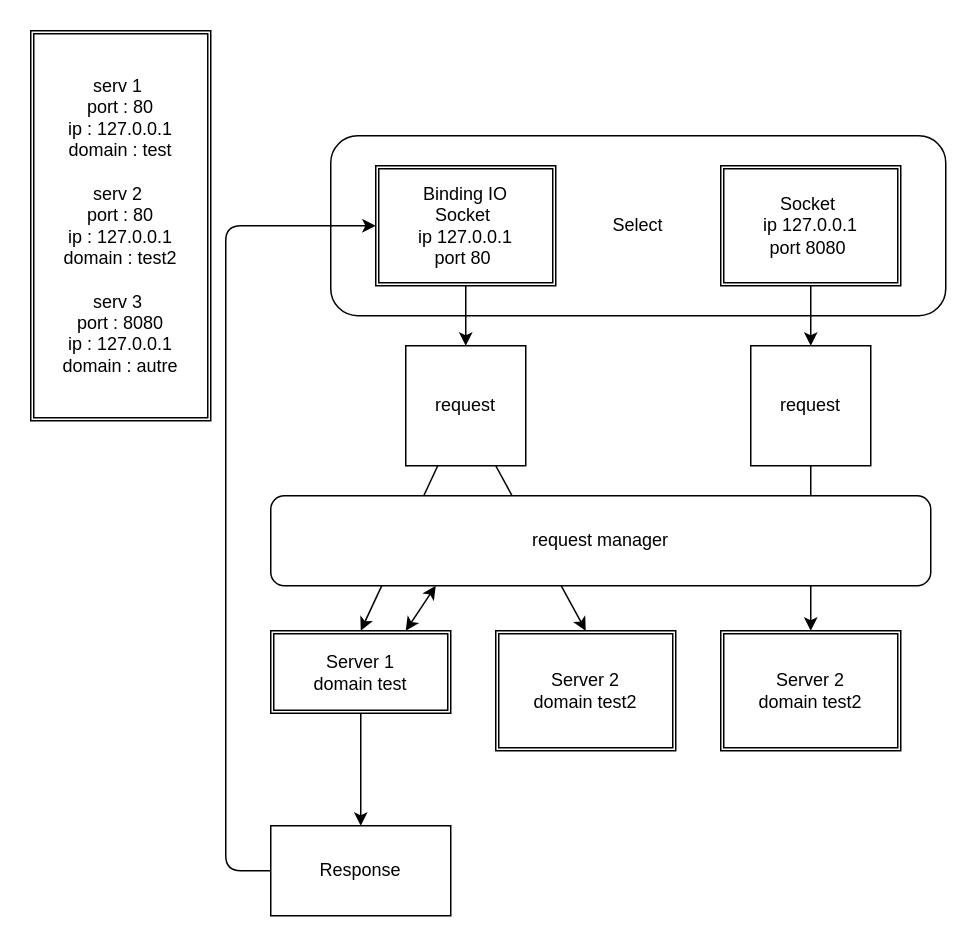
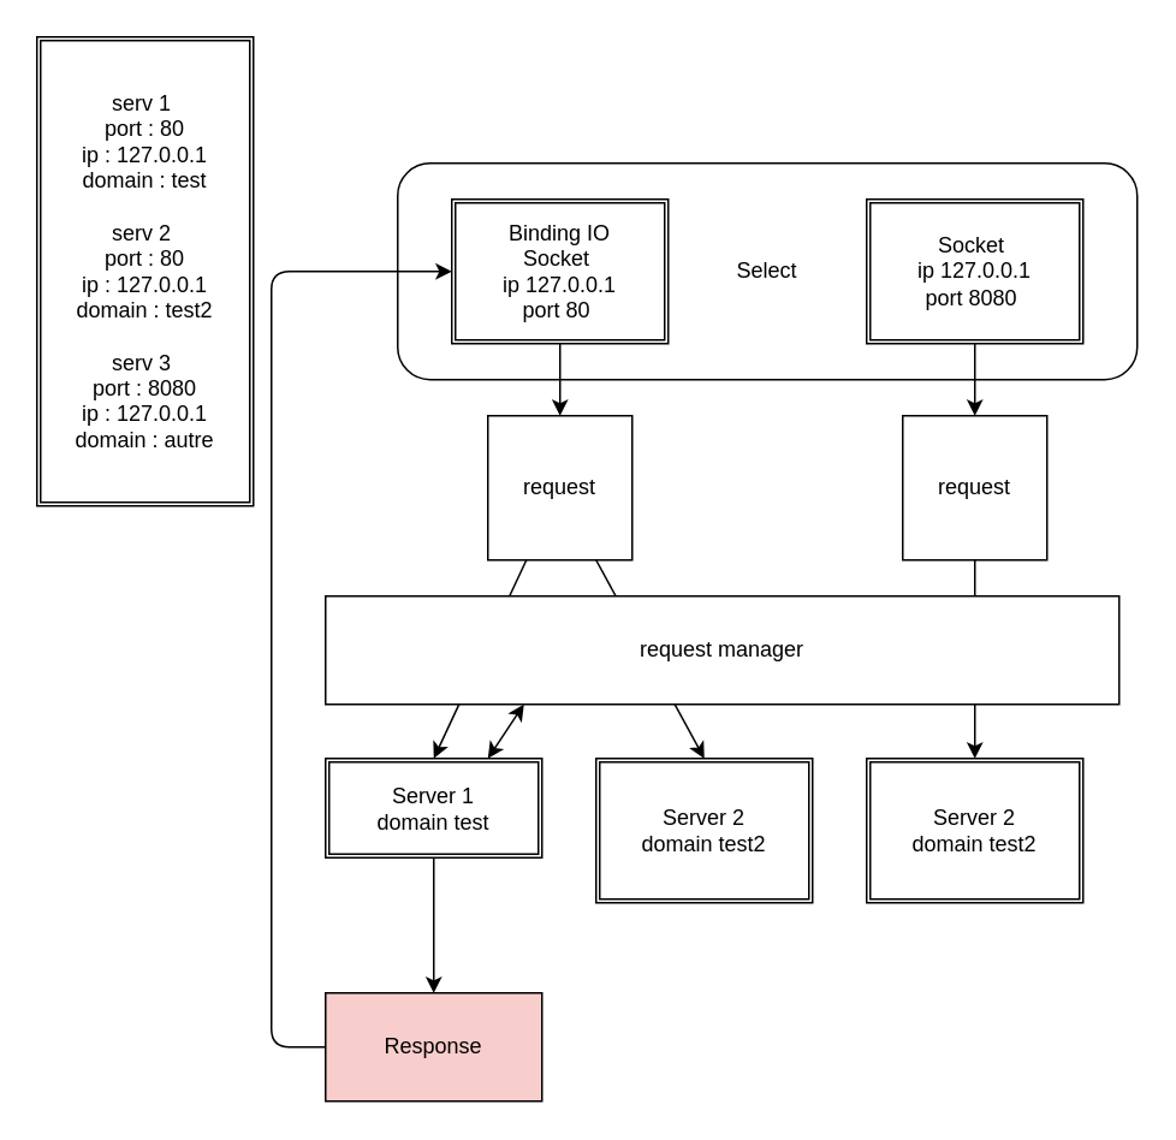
  <mxCell id="0" />
  <mxCell id="1" parent="0" />
  <mxCell id="2" value="Select" style="rounded=1;whiteSpace=wrap;html=1;" vertex="1" parent="1"><mxGeometry x="220" y="90" width="410" height="120" as="geometry" /></mxCell>
  <mxCell id="3" value="serv 1&amp;nbsp;&lt;br&gt;port : 80&lt;br&gt;ip : 127.0.0.1&lt;br&gt;domain : test&lt;br&gt;&lt;br&gt;serv 2&amp;nbsp;&lt;br&gt;port : 80&lt;br&gt;ip : 127.0.0.1&lt;br&gt;domain : test2&lt;br&gt;&lt;br&gt;serv 3&amp;nbsp;&lt;br&gt;port : 8080&lt;br&gt;ip : 127.0.0.1&lt;br&gt;domain : autre" style="shape=ext;double=1;rounded=0;whiteSpace=wrap;html=1;" vertex="1" parent="1"><mxGeometry x="20" y="20" width="120" height="260" as="geometry" /></mxCell>
  <mxCell id="4" value="Binding IO&lt;br&gt;Socket&amp;nbsp;&lt;br&gt;ip 127.0.0.1&lt;br&gt;port 80&amp;nbsp;" style="shape=ext;double=1;rounded=0;whiteSpace=wrap;html=1;" vertex="1" parent="1"><mxGeometry x="250" y="110" width="120" height="80" as="geometry" /></mxCell>
  <mxCell id="5" value="" style="edgeStyle=none;html=1;" edge="1" parent="1" source="6" target="16"><mxGeometry relative="1" as="geometry" /></mxCell>
  <mxCell id="6" value="Socket&amp;nbsp;&lt;br&gt;ip 127.0.0.1&lt;br&gt;port 8080&amp;nbsp;" style="shape=ext;double=1;rounded=0;whiteSpace=wrap;html=1;" vertex="1" parent="1"><mxGeometry x="480" y="110" width="120" height="80" as="geometry" /></mxCell>
  <mxCell id="7" value="" style="edgeStyle=none;html=1;" edge="1" parent="1" source="8" target="19"><mxGeometry relative="1" as="geometry" /></mxCell>
  <mxCell id="8" value="Server 1&lt;br&gt;domain test" style="shape=ext;double=1;rounded=0;whiteSpace=wrap;html=1;" vertex="1" parent="1"><mxGeometry x="180" y="420" width="120" height="55" as="geometry" /></mxCell>
  <mxCell id="9" value="Server 2&lt;br&gt;domain test2" style="shape=ext;double=1;rounded=0;whiteSpace=wrap;html=1;" vertex="1" parent="1"><mxGeometry x="330" y="420" width="120" height="80" as="geometry" /></mxCell>
  <mxCell id="10" value="Server 2&lt;br&gt;domain test2" style="shape=ext;double=1;rounded=0;whiteSpace=wrap;html=1;" vertex="1" parent="1"><mxGeometry x="480" y="420" width="120" height="80" as="geometry" /></mxCell>
  <mxCell id="11" value="" style="endArrow=classic;html=1;exitX=0.5;exitY=1;exitDx=0;exitDy=0;entryX=0.5;entryY=0;entryDx=0;entryDy=0;" edge="1" parent="1" source="4" target="15"><mxGeometry width="50" height="50" relative="1" as="geometry"><mxPoint x="390" y="200" as="sourcePoint" /><mxPoint x="300" y="220" as="targetPoint" /></mxGeometry></mxCell>
  <mxCell id="12" value="" style="endArrow=classic;html=1;entryX=0.5;entryY=0;entryDx=0;entryDy=0;exitX=0.75;exitY=1;exitDx=0;exitDy=0;" edge="1" parent="1" source="15" target="9"><mxGeometry width="50" height="50" relative="1" as="geometry"><mxPoint x="370" y="310" as="sourcePoint" /><mxPoint x="340" y="280" as="targetPoint" /></mxGeometry></mxCell>
  <mxCell id="13" value="" style="endArrow=classic;html=1;entryX=0.5;entryY=0;entryDx=0;entryDy=0;exitX=0.5;exitY=1;exitDx=0;exitDy=0;" edge="1" parent="1" source="16" target="10"><mxGeometry width="50" height="50" relative="1" as="geometry"><mxPoint x="540" y="320" as="sourcePoint" /><mxPoint x="350" y="290" as="targetPoint" /></mxGeometry></mxCell>
  <mxCell id="14" style="edgeStyle=none;html=1;entryX=0.5;entryY=0;entryDx=0;entryDy=0;" edge="1" parent="1" source="15" target="8"><mxGeometry relative="1" as="geometry" /></mxCell>
  <mxCell id="15" value="request" style="whiteSpace=wrap;html=1;aspect=fixed;" vertex="1" parent="1"><mxGeometry x="270" y="230" width="80" height="80" as="geometry" /></mxCell>
  <mxCell id="16" value="request" style="whiteSpace=wrap;html=1;aspect=fixed;" vertex="1" parent="1"><mxGeometry x="500" y="230" width="80" height="80" as="geometry" /></mxCell>
- <mxCell id="17" value="request manager" style="rounded=1;whiteSpace=wrap;html=1;" vertex="1" parent="1"><mxGeometry x="180" y="330" width="440" height="60" as="geometry" /></mxCell>
+ <mxCell id="17" value="request manager" style="whiteSpace=wrap;html=1;rounded=0;" vertex="1" parent="1"><mxGeometry x="180" y="330" width="440" height="60" as="geometry" /></mxCell>
  <mxCell id="18" value="" style="endArrow=classic;startArrow=classic;html=1;exitX=0.75;exitY=0;exitDx=0;exitDy=0;entryX=0.25;entryY=1;entryDx=0;entryDy=0;" edge="1" parent="1" source="8" target="17"><mxGeometry width="50" height="50" relative="1" as="geometry"><mxPoint x="350" y="200" as="sourcePoint" /><mxPoint x="400" y="150" as="targetPoint" /></mxGeometry></mxCell>
- <mxCell id="19" value="Response" style="rounded=0;whiteSpace=wrap;html=1;" vertex="1" parent="1"><mxGeometry x="180" y="550" width="120" height="60" as="geometry" /></mxCell>
+ <mxCell id="19" value="Response" style="rounded=0;whiteSpace=wrap;html=1;fillColor=#f8cecc;" vertex="1" parent="1"><mxGeometry x="180" y="550" width="120" height="60" as="geometry" /></mxCell>
  <mxCell id="20" value="" style="edgeStyle=segmentEdgeStyle;endArrow=classic;html=1;exitX=0;exitY=0.5;exitDx=0;exitDy=0;entryX=0;entryY=0.5;entryDx=0;entryDy=0;" edge="1" parent="1" source="19" target="4"><mxGeometry width="50" height="50" relative="1" as="geometry"><mxPoint x="350" y="430" as="sourcePoint" /><mxPoint x="400" y="380" as="targetPoint" /><Array as="points"><mxPoint x="150" y="580" /><mxPoint x="150" y="150" /></Array></mxGeometry></mxCell>
